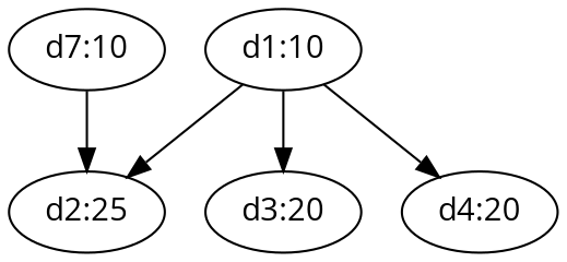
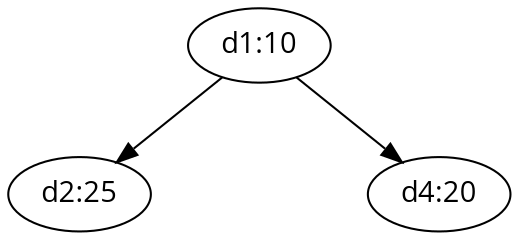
  digraph {
    fontname="Open Sans"
    node [fontname="Open Sans"]
    edge [fontname="Open Sans"]
    n1 [label="d1:10"]
    n2 [label="d2:25"]
-   n3 [label="d3:20"]
    n4 [label="d4:20"]
-   n5 [label="d7:10"]
    n1 -> n2
-   n1 -> n3
    n1 -> n4
-   n5 -> n2
  }
